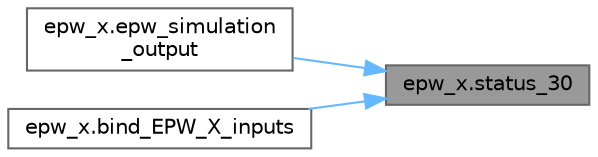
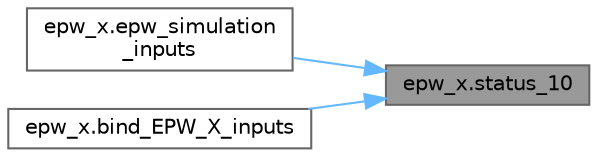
  digraph {
    fontname="DejaVu Sans"
    rankdir=RL
    node [color=grey40 fillcolor=white fontname="DejaVu Sans" fontsize=10 shape=box style=filled]
    edge [color=steelblue1 dir=back fontname="DejaVu Sans" fontsize=10 labelfontname=Helvetica labelfontsize=10 style=solid]
-   n1 [color=gray40 fillcolor=grey60 fontcolor=black height=0.2 label="epw_x.status_30" width=0.4]
-   n2 [height=0.2 label="epw_x.epw_simulation\l_output" width=0.4]
+   n1 [color=gray40 fillcolor=grey60 fontcolor=black height=0.2 label="epw_x.status_10" width=0.4]
+   n2 [height=0.2 label="epw_x.epw_simulation\l_inputs" width=0.4]
    n3 [height=0.2 label="epw_x.bind_EPW_X_inputs" width=0.4]
    n1 -> n2
    n1 -> n3
  }
